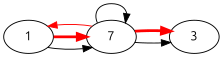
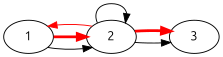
  digraph {
    fontname=Ubuntu
    rankdir=LR
    node [fontname=Ubuntu]
    edge [fontname=Ubuntu]
    1
-   2 [label=7]
+   2
    3
    1 -> 2
    1 -> 2 [color=red penwidth=3.0]
    2 -> 1 [color=red]
    2 -> 2
    2 -> 3
    2 -> 3 [color=red penwidth=3.0]
  }
